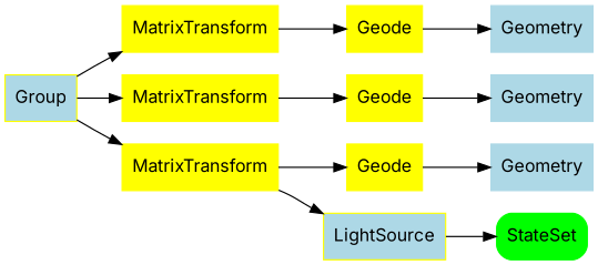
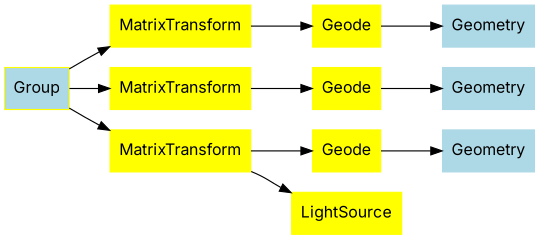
  digraph {
    fontname=Inter
    rankdir=LR
    node [color=yellow fillColor=black fontname=Inter shape=record style="solid, filled"]
    edge [fontname=Inter headport=top tailport=top]
    n1 [fillcolor=lightblue label="<top> Group"]
    n2 [label="<top> MatrixTransform"]
    n3 [label="<top> MatrixTransform"]
    n4 [label="<top> MatrixTransform"]
    n5 [label="<top> Geode"]
    n6 [label="<top> Geode"]
    n7 [label="<top> Geode"]
-   n8 [label="<top> LightSource" fillcolor=lightblue]
+   n8 [label="<top> LightSource"]
    n9 [color=lightblue label="<top> Geometry"]
    n10 [color=lightblue label="<top> Geometry"]
    n11 [color=lightblue label="<top> Geometry"]
-   n12 [color=green label="<top> StateSet" shape=Mrecord]
    n1 -> n2
    n1 -> n3
    n1 -> n4
    n2 -> n5
    n3 -> n6
    n4 -> n7
    n4 -> n8
    n5 -> n9
    n6 -> n10
    n7 -> n11
-   n8 -> n12
  }
